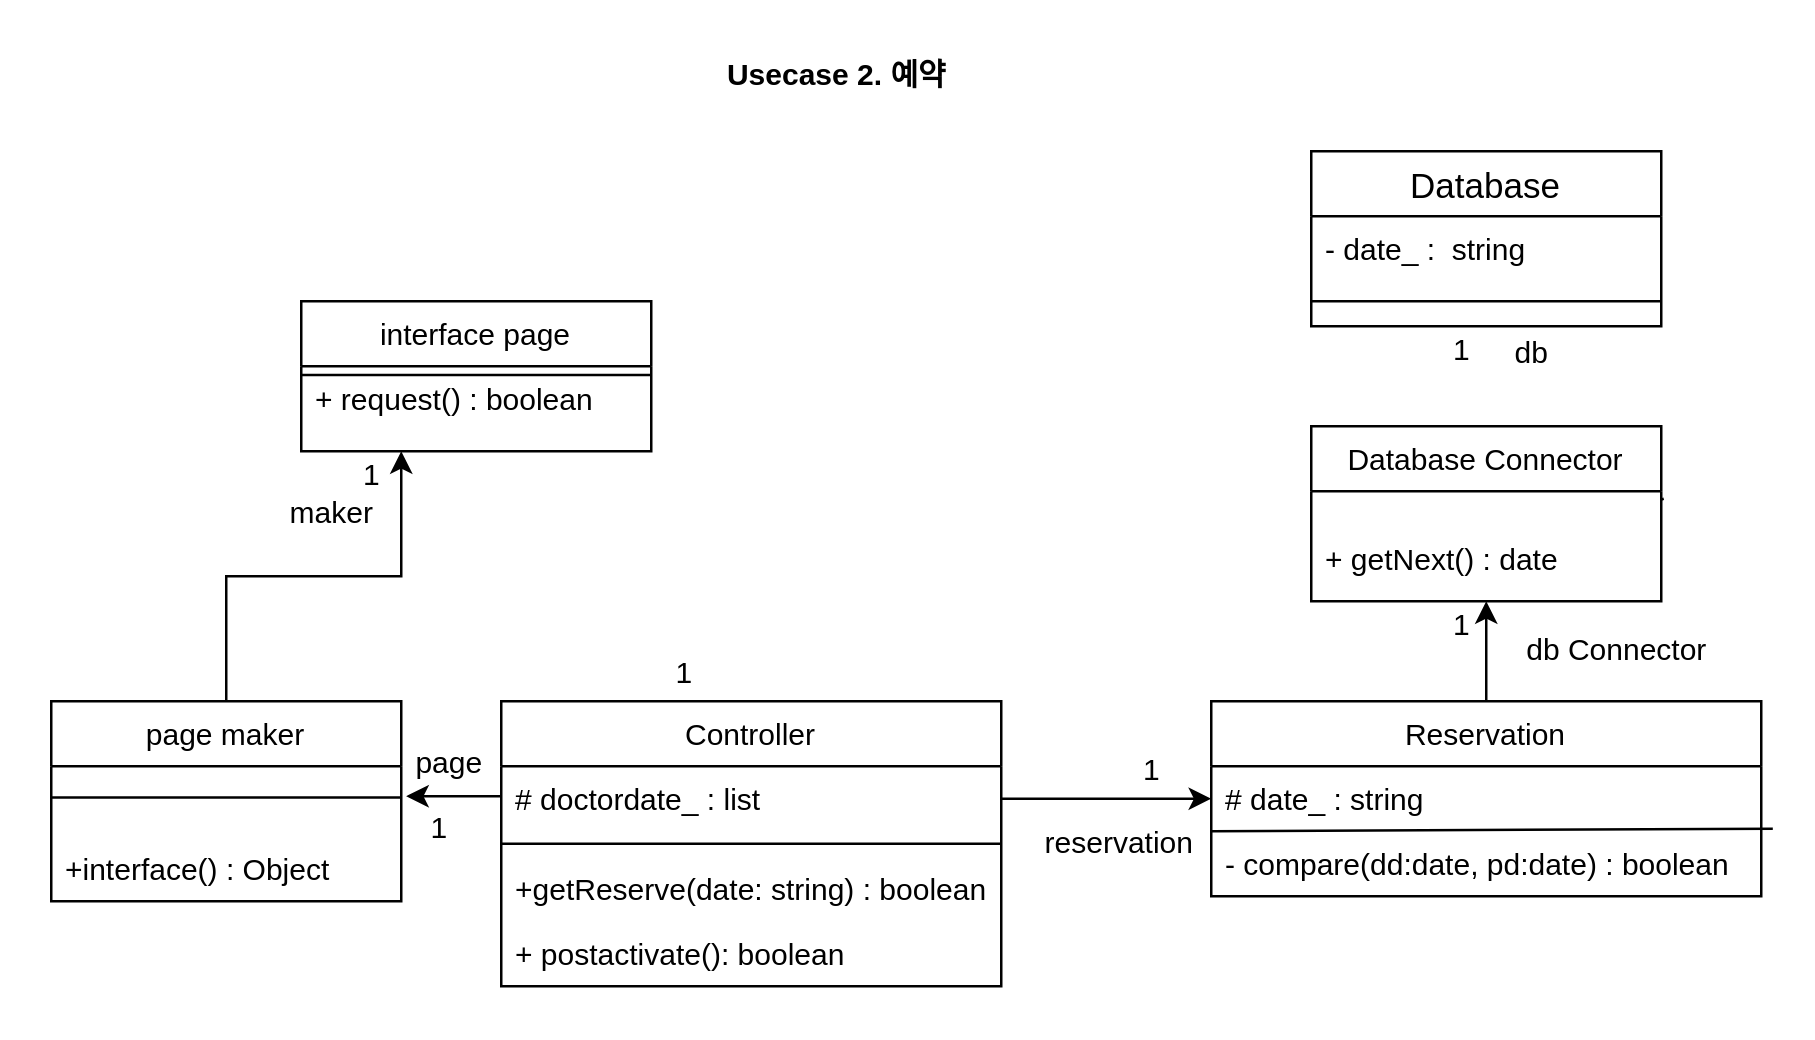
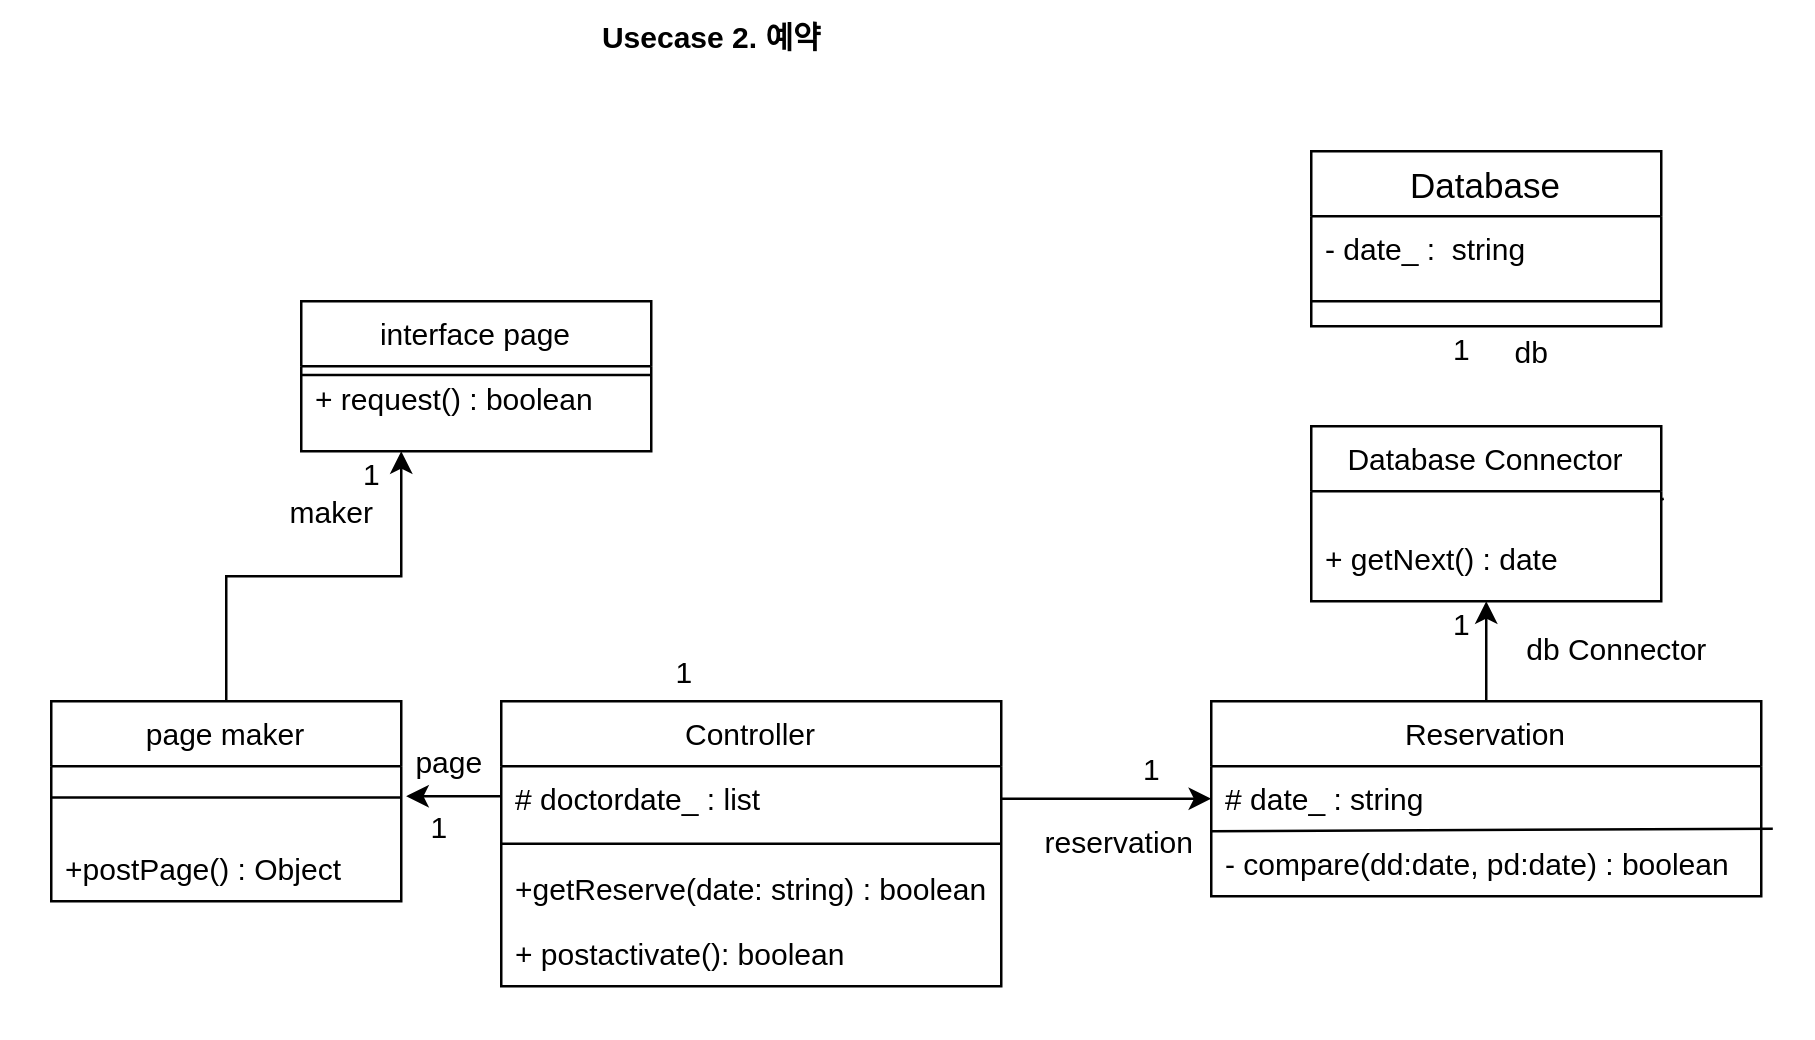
  <mxCell id="0" />
  <mxCell id="1" parent="0" />
  <mxCell id="2" style="edgeStyle=orthogonalEdgeStyle;rounded=0;orthogonalLoop=1;jettySize=auto;html=1;entryX=0.5;entryY=1;entryDx=0;entryDy=0;entryPerimeter=0;" parent="1" source="3" target="14" edge="1"><mxGeometry relative="1" as="geometry" /></mxCell>
  <mxCell id="3" value="Reservation" style="swimlane;fontStyle=0;childLayout=stackLayout;horizontal=1;startSize=26;fillColor=none;horizontalStack=0;resizeParent=1;resizeParentMax=0;resizeLast=0;collapsible=1;marginBottom=0;" parent="1" vertex="1"><mxGeometry x="484" y="280" width="220" height="78" as="geometry" /></mxCell>
  <mxCell id="4" value="# date_ : string" style="text;strokeColor=none;fillColor=none;align=left;verticalAlign=top;spacingLeft=4;spacingRight=4;overflow=hidden;rotatable=0;points=[[0,0.5],[1,0.5]];portConstraint=eastwest;" parent="3" vertex="1"><mxGeometry y="26" width="220" height="26" as="geometry" /></mxCell>
  <mxCell id="5" value="" style="endArrow=none;html=1;rounded=0;entryX=1.021;entryY=-0.038;entryDx=0;entryDy=0;entryPerimeter=0;exitX=0;exitY=0;exitDx=0;exitDy=0;exitPerimeter=0;" parent="3" target="6" edge="1" source="6"><mxGeometry relative="1" as="geometry"><mxPoint x="-10" y="52" as="sourcePoint" /><mxPoint x="150" y="52" as="targetPoint" /></mxGeometry></mxCell>
  <mxCell id="6" value="- compare(dd:date, pd:date) : boolean" style="text;strokeColor=none;fillColor=none;align=left;verticalAlign=top;spacingLeft=4;spacingRight=4;overflow=hidden;rotatable=0;points=[[0,0.5],[1,0.5]];portConstraint=eastwest;" parent="3" vertex="1"><mxGeometry y="52" width="220" height="26" as="geometry" /></mxCell>
  <mxCell id="7" value="Controller" style="swimlane;fontStyle=0;childLayout=stackLayout;horizontal=1;startSize=26;fillColor=none;horizontalStack=0;resizeParent=1;resizeParentMax=0;resizeLast=0;collapsible=1;marginBottom=0;" parent="1" vertex="1"><mxGeometry x="200" y="280" width="200" height="114" as="geometry" /></mxCell>
  <mxCell id="8" value="# doctordate_ : list" style="text;strokeColor=none;fillColor=none;align=left;verticalAlign=top;spacingLeft=4;spacingRight=4;overflow=hidden;rotatable=0;points=[[0,0.5],[1,0.5]];portConstraint=eastwest;" parent="7" vertex="1"><mxGeometry y="26" width="200" height="26" as="geometry" /></mxCell>
  <mxCell id="9" value="" style="line;strokeWidth=1;rotatable=0;dashed=0;labelPosition=right;align=left;verticalAlign=middle;spacingTop=0;spacingLeft=6;points=[];portConstraint=eastwest;" parent="7" vertex="1"><mxGeometry y="52" width="200" height="10" as="geometry" /></mxCell>
  <mxCell id="10" value="+getReserve(date: string) : boolean" style="text;strokeColor=none;fillColor=none;align=left;verticalAlign=top;spacingLeft=4;spacingRight=4;overflow=hidden;rotatable=0;points=[[0,0.5],[1,0.5]];portConstraint=eastwest;" parent="7" vertex="1"><mxGeometry y="62" width="200" height="26" as="geometry" /></mxCell>
  <mxCell id="11" value="+ postactivate(): boolean" style="text;strokeColor=none;fillColor=none;align=left;verticalAlign=top;spacingLeft=4;spacingRight=4;overflow=hidden;rotatable=0;points=[[0,0.5],[1,0.5]];portConstraint=eastwest;" parent="7" vertex="1"><mxGeometry y="88" width="200" height="26" as="geometry" /></mxCell>
  <mxCell id="12" value="Database Connector" style="swimlane;fontStyle=0;childLayout=stackLayout;horizontal=1;startSize=26;fillColor=none;horizontalStack=0;resizeParent=1;resizeParentMax=0;resizeLast=0;collapsible=1;marginBottom=0;" parent="1" vertex="1"><mxGeometry x="524" y="170" width="140" height="70" as="geometry" /></mxCell>
  <mxCell id="13" value="" style="endArrow=none;html=1;rounded=0;startArrow=none;" parent="12" source="14" edge="1"><mxGeometry relative="1" as="geometry"><mxPoint y="30.5" as="sourcePoint" /><mxPoint x="141" y="29" as="targetPoint" /></mxGeometry></mxCell>
  <mxCell id="14" value="&#10;+ getNext() : date" style="text;strokeColor=none;fillColor=none;align=left;verticalAlign=top;spacingLeft=4;spacingRight=4;overflow=hidden;rotatable=0;points=[[0,0.5],[1,0.5]];portConstraint=eastwest;" parent="12" vertex="1"><mxGeometry y="26" width="140" height="44" as="geometry" /></mxCell>
  <mxCell id="15" value="interface page" style="swimlane;fontStyle=0;childLayout=stackLayout;horizontal=1;startSize=26;fillColor=none;horizontalStack=0;resizeParent=1;resizeParentMax=0;resizeLast=0;collapsible=1;marginBottom=0;" parent="1" vertex="1"><mxGeometry x="120" y="120" width="140" height="60" as="geometry" /></mxCell>
  <mxCell id="16" value="" style="endArrow=none;html=1;rounded=0;" parent="15" edge="1"><mxGeometry relative="1" as="geometry"><mxPoint y="29.5" as="sourcePoint" /><mxPoint x="140" y="29.5" as="targetPoint" /></mxGeometry></mxCell>
  <mxCell id="17" value="+ request() : boolean" style="text;strokeColor=none;fillColor=none;align=left;verticalAlign=top;spacingLeft=4;spacingRight=4;overflow=hidden;rotatable=0;points=[[0,0.5],[1,0.5]];portConstraint=eastwest;" parent="15" vertex="1"><mxGeometry y="26" width="140" height="34" as="geometry" /></mxCell>
  <mxCell id="18" style="edgeStyle=orthogonalEdgeStyle;rounded=0;orthogonalLoop=1;jettySize=auto;html=1;" parent="1" source="19" target="15" edge="1"><mxGeometry relative="1" as="geometry"><Array as="points"><mxPoint x="90" y="230" /><mxPoint x="160" y="230" /></Array></mxGeometry></mxCell>
  <mxCell id="19" value="page maker" style="swimlane;fontStyle=0;childLayout=stackLayout;horizontal=1;startSize=26;fillColor=none;horizontalStack=0;resizeParent=1;resizeParentMax=0;resizeLast=0;collapsible=1;marginBottom=0;" parent="1" vertex="1"><mxGeometry x="20" y="280" width="140" height="80" as="geometry" /></mxCell>
  <mxCell id="20" value="" style="endArrow=none;html=1;rounded=0;" parent="19" edge="1"><mxGeometry relative="1" as="geometry"><mxPoint y="38.5" as="sourcePoint" /><mxPoint x="140" y="38.5" as="targetPoint" /></mxGeometry></mxCell>
  <mxCell id="21" value="Database" style="swimlane;fontStyle=0;childLayout=stackLayout;horizontal=1;startSize=26;horizontalStack=0;resizeParent=1;resizeParentMax=0;resizeLast=0;collapsible=1;marginBottom=0;align=center;fontSize=14;" parent="1" vertex="1"><mxGeometry x="524" y="60" width="140" height="70" as="geometry" /></mxCell>
  <mxCell id="22" value="- date_ :  string" style="text;strokeColor=none;fillColor=none;spacingLeft=4;spacingRight=4;overflow=hidden;rotatable=0;points=[[0,0.5],[1,0.5]];portConstraint=eastwest;fontSize=12;" parent="21" vertex="1"><mxGeometry y="26" width="140" height="44" as="geometry" /></mxCell>
  <mxCell id="23" value="" style="endArrow=none;html=1;rounded=0;" parent="21" edge="1"><mxGeometry relative="1" as="geometry"><mxPoint y="60" as="sourcePoint" /><mxPoint x="140" y="60" as="targetPoint" /></mxGeometry></mxCell>
- <mxCell id="24" value="&#10;&#10;+interface() : Object" style="text;strokeColor=none;fillColor=none;align=left;verticalAlign=top;spacingLeft=4;spacingRight=4;overflow=hidden;rotatable=0;points=[[0,0.5],[1,0.5]];portConstraint=eastwest;" parent="1" vertex="1"><mxGeometry x="20" y="306" width="140" height="54" as="geometry" /></mxCell>
- <mxCell id="25" value="&lt;b&gt;Usecase 2. 예약&lt;/b&gt;" style="text;html=1;align=center;verticalAlign=middle;resizable=0;points=[];autosize=1;strokeColor=none;" parent="1" vertex="1"><mxGeometry x="284" y="20" width="100" height="20" as="geometry" /></mxCell>
+ <mxCell id="24" value="&#10;&#10;+postPage() : Object" style="text;strokeColor=none;fillColor=none;align=left;verticalAlign=top;spacingLeft=4;spacingRight=4;overflow=hidden;rotatable=0;points=[[0,0.5],[1,0.5]];portConstraint=eastwest;" parent="1" vertex="1"><mxGeometry x="20" y="306" width="140" height="54" as="geometry" /></mxCell>
+ <mxCell id="25" value="&lt;b&gt;Usecase 2. 예약&lt;/b&gt;" style="text;html=1;align=center;verticalAlign=middle;resizable=0;points=[];autosize=1;strokeColor=none;" parent="1" vertex="1"><mxGeometry x="234" y="5" width="100" height="20" as="geometry" /></mxCell>
  <mxCell id="26" style="edgeStyle=orthogonalEdgeStyle;rounded=0;orthogonalLoop=1;jettySize=auto;html=1;entryX=1.014;entryY=0.222;entryDx=0;entryDy=0;entryPerimeter=0;" parent="1" source="8" target="24" edge="1"><mxGeometry relative="1" as="geometry"><Array as="points"><mxPoint x="191" y="318" /><mxPoint x="191" y="318" /></Array></mxGeometry></mxCell>
  <mxCell id="27" style="edgeStyle=orthogonalEdgeStyle;rounded=0;orthogonalLoop=1;jettySize=auto;html=1;entryX=0;entryY=0.5;entryDx=0;entryDy=0;" parent="1" source="8" target="4" edge="1"><mxGeometry relative="1" as="geometry" /></mxCell>
  <mxCell id="28" value="1" style="text;html=1;align=center;verticalAlign=middle;resizable=0;points=[];autosize=1;strokeColor=none;" parent="1" vertex="1"><mxGeometry x="264" y="260" width="17" height="18" as="geometry" /></mxCell>
  <mxCell id="29" value="1" style="text;html=1;align=center;verticalAlign=middle;resizable=0;points=[];autosize=1;strokeColor=none;" parent="1" vertex="1"><mxGeometry x="574" y="240" width="20" height="20" as="geometry" /></mxCell>
  <mxCell id="30" value="1" style="text;html=1;align=center;verticalAlign=middle;resizable=0;points=[];autosize=1;strokeColor=none;" parent="1" vertex="1"><mxGeometry x="574" y="130" width="20" height="20" as="geometry" /></mxCell>
  <mxCell id="31" value="1" style="text;html=1;align=center;verticalAlign=middle;resizable=0;points=[];autosize=1;strokeColor=none;" parent="1" vertex="1"><mxGeometry x="138" y="180" width="20" height="20" as="geometry" /></mxCell>
  <mxCell id="32" value="1" style="text;html=1;align=center;verticalAlign=middle;resizable=0;points=[];autosize=1;strokeColor=none;" vertex="1" parent="1"><mxGeometry x="166" y="322" width="17" height="18" as="geometry" /></mxCell>
  <mxCell id="33" value="1" style="text;html=1;align=center;verticalAlign=middle;resizable=0;points=[];autosize=1;strokeColor=none;" vertex="1" parent="1"><mxGeometry x="451" y="299" width="17" height="18" as="geometry" /></mxCell>
  <mxCell id="34" value="db Connector" style="text;html=1;align=center;verticalAlign=middle;resizable=0;points=[];autosize=1;strokeColor=none;" vertex="1" parent="1"><mxGeometry x="605" y="251" width="82" height="18" as="geometry" /></mxCell>
  <mxCell id="35" value="db" style="text;html=1;align=center;verticalAlign=middle;resizable=0;points=[];autosize=1;strokeColor=none;" vertex="1" parent="1"><mxGeometry x="600" y="132" width="23" height="18" as="geometry" /></mxCell>
  <mxCell id="36" value="reservation" style="text;html=1;align=center;verticalAlign=middle;resizable=0;points=[];autosize=1;strokeColor=none;" vertex="1" parent="1"><mxGeometry x="412" y="328" width="69" height="18" as="geometry" /></mxCell>
  <mxCell id="37" value="page" style="text;html=1;align=center;verticalAlign=middle;resizable=0;points=[];autosize=1;strokeColor=none;" vertex="1" parent="1"><mxGeometry x="160" y="296" width="37" height="18" as="geometry" /></mxCell>
  <mxCell id="38" value="maker" style="text;html=1;align=center;verticalAlign=middle;resizable=0;points=[];autosize=1;strokeColor=none;" vertex="1" parent="1"><mxGeometry x="104" y="196" width="56" height="18" as="geometry" /></mxCell>
